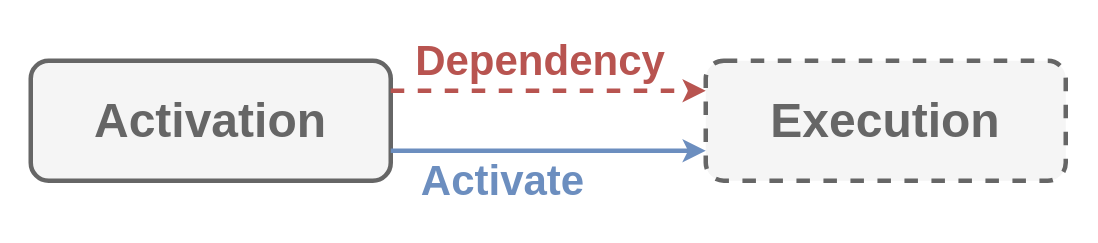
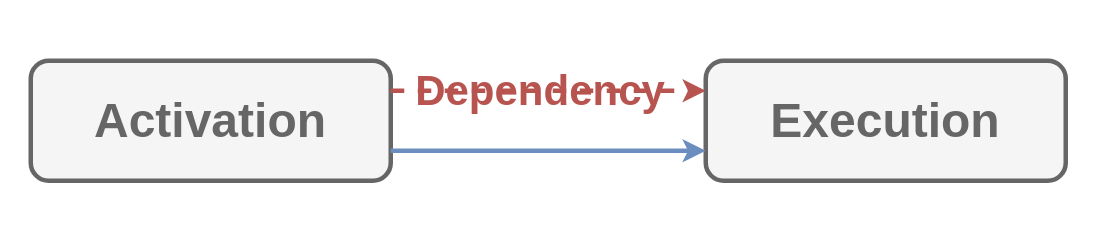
  <mxCell id="0" />
  <mxCell id="1" parent="0" />
  <mxCell id="2" value="&lt;font style=&quot;font-size: 32px&quot; color=&quot;#666666&quot;&gt;&lt;b&gt;Activation&lt;/b&gt;&lt;/font&gt;" style="rounded=1;whiteSpace=wrap;html=1;fillColor=#f5f5f5;strokeColor=#666666;strokeWidth=3;fontColor=#333333;" parent="1" vertex="1"><mxGeometry x="20" y="40" width="240" height="80" as="geometry" /></mxCell>
- <mxCell id="3" value="&lt;font style=&quot;font-size: 32px&quot; color=&quot;#666666&quot;&gt;&lt;b&gt;Execution&lt;/b&gt;&lt;/font&gt;" style="rounded=1;whiteSpace=wrap;html=1;fillColor=#f5f5f5;strokeColor=#666666;strokeWidth=3;fontColor=#333333;dashed=1;" parent="1" vertex="1"><mxGeometry x="470" y="40" width="240" height="80" as="geometry" /></mxCell>
+ <mxCell id="3" value="&lt;font style=&quot;font-size: 32px&quot; color=&quot;#666666&quot;&gt;&lt;b&gt;Execution&lt;/b&gt;&lt;/font&gt;" style="rounded=1;whiteSpace=wrap;html=1;fillColor=#f5f5f5;strokeColor=#666666;strokeWidth=3;fontColor=#333333;" parent="1" vertex="1"><mxGeometry x="470" y="40" width="240" height="80" as="geometry" /></mxCell>
  <mxCell id="4" value="" style="endArrow=classic;html=1;exitX=1;exitY=0.25;exitDx=0;exitDy=0;entryX=0;entryY=0.25;entryDx=0;entryDy=0;fillColor=#f8cecc;strokeColor=#b85450;strokeWidth=3;dashed=1;" parent="1" source="2" target="3" edge="1"><mxGeometry width="50" height="50" relative="1" as="geometry"><mxPoint x="670" y="270" as="sourcePoint" /><mxPoint x="720" y="220" as="targetPoint" /></mxGeometry></mxCell>
  <mxCell id="5" value="" style="endArrow=classic;html=1;exitX=1;exitY=0.75;exitDx=0;exitDy=0;entryX=0;entryY=0.75;entryDx=0;entryDy=0;strokeWidth=3;fillColor=#dae8fc;strokeColor=#6c8ebf;elbow=vertical;" parent="1" source="2" target="3" edge="1"><mxGeometry width="50" height="50" relative="1" as="geometry"><mxPoint x="270" y="240" as="sourcePoint" /><mxPoint x="520" y="70" as="targetPoint" /></mxGeometry></mxCell>
- <mxCell id="6" value="&lt;b&gt;&lt;font style=&quot;font-size: 28px&quot; color=&quot;#b85450&quot;&gt;Dependency&lt;/font&gt;&lt;/b&gt;" style="text;html=1;align=center;verticalAlign=middle;whiteSpace=wrap;rounded=0;" parent="1" vertex="1"><mxGeometry x="270" y="20" width="180" height="40" as="geometry" /></mxCell>
- <mxCell id="7" value="&lt;b&gt;&lt;font style=&quot;font-size: 28px&quot; color=&quot;#6c8ebf&quot;&gt;Activate&lt;/font&gt;&lt;/b&gt;" style="text;html=1;align=center;verticalAlign=middle;whiteSpace=wrap;rounded=0;" parent="1" vertex="1"><mxGeometry x="270" y="100" width="130" height="40" as="geometry" /></mxCell>
+ <mxCell id="6" value="&lt;b&gt;&lt;font style=&quot;font-size: 28px&quot; color=&quot;#b85450&quot;&gt;Dependency&lt;/font&gt;&lt;/b&gt;" style="text;html=1;align=center;verticalAlign=middle;whiteSpace=wrap;rounded=0;" parent="1" vertex="1"><mxGeometry x="270" y="40" width="180" height="40" as="geometry" /></mxCell>
